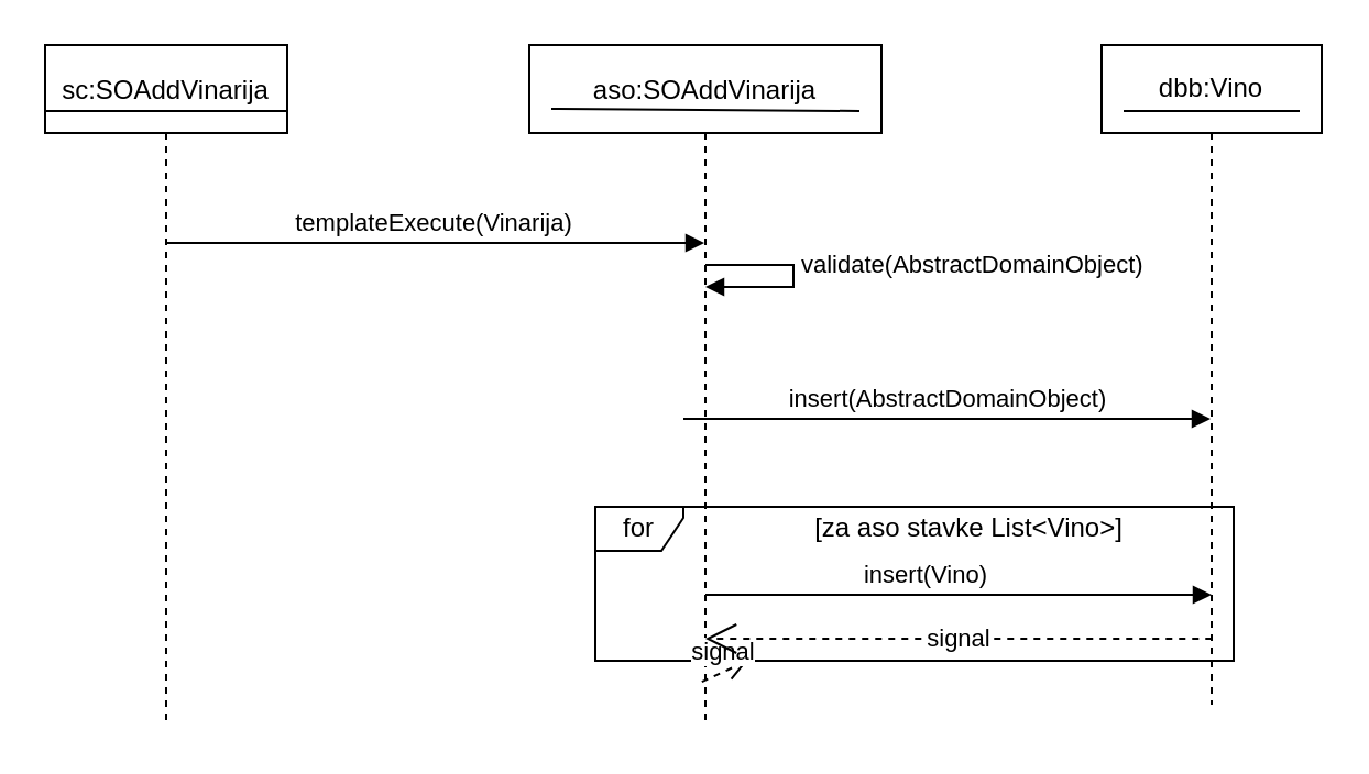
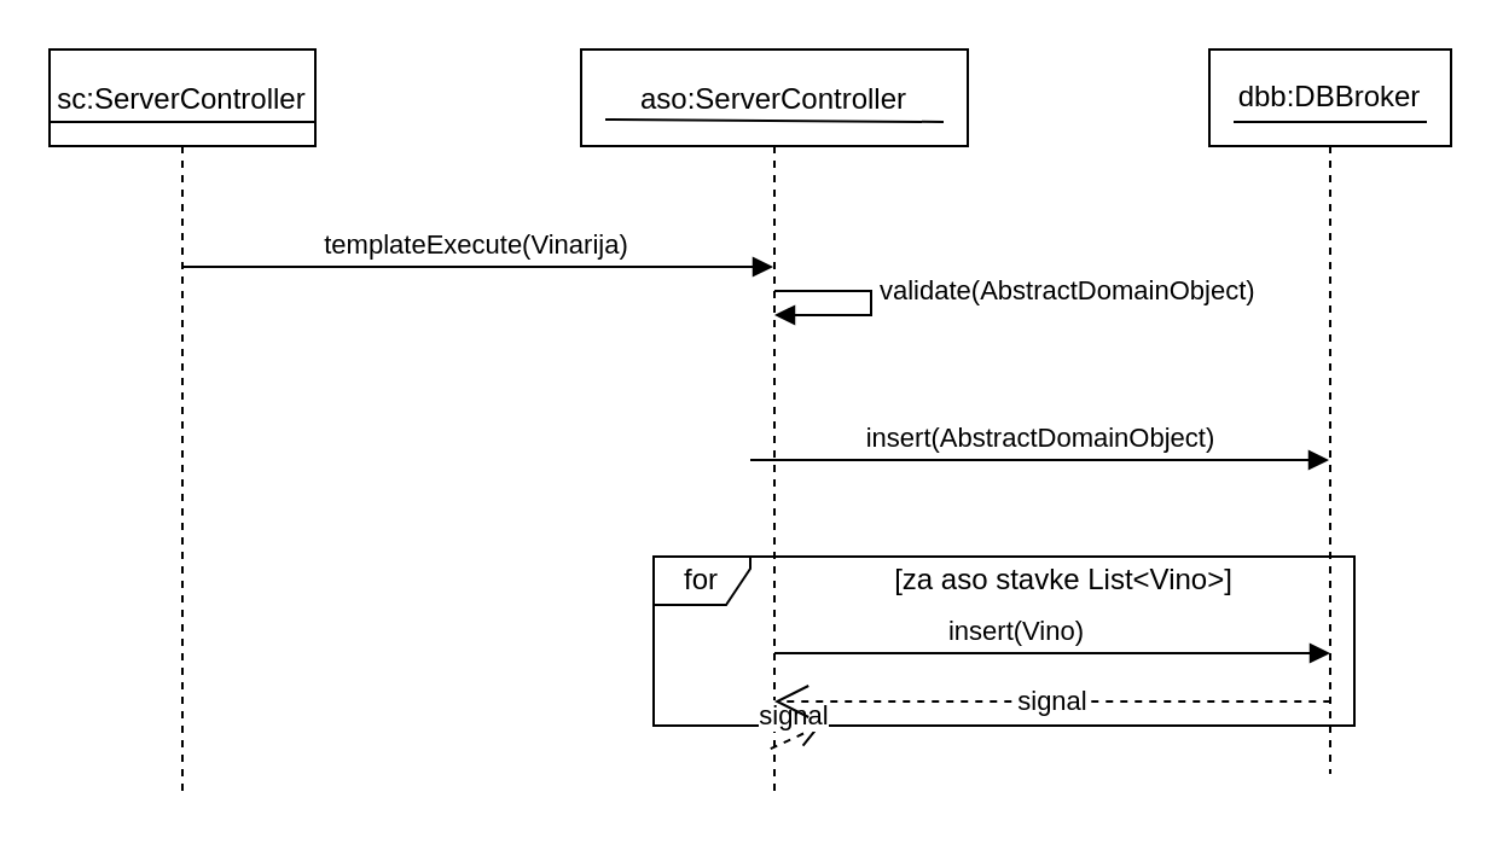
  <mxCell id="0" />
  <mxCell id="1" parent="0" />
- <mxCell id="2" value="sc:SOAddVinarija" style="shape=umlLifeline;perimeter=lifelinePerimeter;container=1;collapsible=0;recursiveResize=0;rounded=0;shadow=0;strokeWidth=1;" parent="1" vertex="1"><mxGeometry x="20" y="20" width="110" height="310" as="geometry" /></mxCell>
- <mxCell id="3" value="aso:SOAddVinarija" style="shape=umlLifeline;perimeter=lifelinePerimeter;container=1;collapsible=0;recursiveResize=0;rounded=0;shadow=0;strokeWidth=1;" parent="1" vertex="1"><mxGeometry x="240" y="20" width="160" height="310" as="geometry" /></mxCell>
+ <mxCell id="2" value="sc:ServerController" style="shape=umlLifeline;perimeter=lifelinePerimeter;container=1;collapsible=0;recursiveResize=0;rounded=0;shadow=0;strokeWidth=1;" parent="1" vertex="1"><mxGeometry x="20" y="20" width="110" height="310" as="geometry" /></mxCell>
+ <mxCell id="3" value="aso:ServerController" style="shape=umlLifeline;perimeter=lifelinePerimeter;container=1;collapsible=0;recursiveResize=0;rounded=0;shadow=0;strokeWidth=1;" parent="1" vertex="1"><mxGeometry x="240" y="20" width="160" height="310" as="geometry" /></mxCell>
  <mxCell id="4" value="validate(AbstractDomainObject)" style="edgeStyle=orthogonalEdgeStyle;html=1;align=left;spacingLeft=2;endArrow=block;rounded=0;" parent="3" edge="1"><mxGeometry x="-0.111" relative="1" as="geometry"><mxPoint x="80" y="100" as="sourcePoint" /><Array as="points"><mxPoint x="120" y="100" /><mxPoint x="120" y="110" /></Array><mxPoint x="80" y="110" as="targetPoint" /><mxPoint as="offset" /></mxGeometry></mxCell>
  <mxCell id="5" value="templateExecute(Vinarija)" style="verticalAlign=bottom;endArrow=block;shadow=0;strokeWidth=1;" parent="1" target="3" edge="1"><mxGeometry relative="1" as="geometry"><mxPoint x="75" y="110" as="sourcePoint" /><mxPoint x="305" y="110" as="targetPoint" /></mxGeometry></mxCell>
- <mxCell id="6" value="dbb:Vino" style="shape=umlLifeline;perimeter=lifelinePerimeter;whiteSpace=wrap;html=1;container=1;collapsible=0;recursiveResize=0;outlineConnect=0;" parent="1" vertex="1"><mxGeometry x="500" y="20" width="100" height="300" as="geometry" /></mxCell>
+ <mxCell id="6" value="dbb:DBBroker" style="shape=umlLifeline;perimeter=lifelinePerimeter;whiteSpace=wrap;html=1;container=1;collapsible=0;recursiveResize=0;outlineConnect=0;" parent="1" vertex="1"><mxGeometry x="500" y="20" width="100" height="300" as="geometry" /></mxCell>
  <mxCell id="7" value="" style="endArrow=none;html=1;rounded=0;" parent="1" edge="1"><mxGeometry width="50" height="50" relative="1" as="geometry"><mxPoint x="20" y="47" as="sourcePoint" /><mxPoint x="130" y="50" as="targetPoint" /><Array as="points"><mxPoint x="20" y="50" /><mxPoint x="30" y="50" /></Array></mxGeometry></mxCell>
  <mxCell id="8" value="" style="endArrow=none;html=1;rounded=0;" parent="1" edge="1"><mxGeometry width="50" height="50" relative="1" as="geometry"><mxPoint x="550" y="50" as="sourcePoint" /><mxPoint x="550" y="50" as="targetPoint" /><Array as="points"><mxPoint x="510" y="50" /><mxPoint x="590" y="50" /></Array></mxGeometry></mxCell>
  <mxCell id="9" value="insert(AbstractDomainObject)" style="html=1;verticalAlign=bottom;endArrow=block;rounded=0;" parent="1" target="6" edge="1"><mxGeometry x="0.002" width="80" relative="1" as="geometry"><mxPoint x="310" y="190" as="sourcePoint" /><mxPoint x="340" y="250" as="targetPoint" /><Array as="points"><mxPoint x="430" y="190" /></Array><mxPoint as="offset" /></mxGeometry></mxCell>
  <mxCell id="10" value="" style="endArrow=none;html=1;rounded=0;" parent="1" edge="1"><mxGeometry width="50" height="50" relative="1" as="geometry"><mxPoint x="250" y="49" as="sourcePoint" /><mxPoint x="390" y="50" as="targetPoint" /></mxGeometry></mxCell>
  <mxCell id="11" value="for" style="shape=umlFrame;whiteSpace=wrap;html=1;width=40;height=20;" parent="1" vertex="1"><mxGeometry x="270" y="230" width="290" height="70" as="geometry" /></mxCell>
  <mxCell id="12" value="[za aso stavke List&amp;lt;Vino&amp;gt;]" style="text;html=1;strokeColor=none;fillColor=none;align=center;verticalAlign=middle;whiteSpace=wrap;rounded=0;" parent="1" vertex="1"><mxGeometry x="330" y="230" width="220" height="20" as="geometry" /></mxCell>
  <mxCell id="13" value="insert(Vino)" style="html=1;verticalAlign=bottom;endArrow=block;rounded=0;" parent="1" edge="1"><mxGeometry x="0.409" width="80" relative="1" as="geometry"><mxPoint x="530" y="270" as="sourcePoint" /><mxPoint x="550" y="270" as="targetPoint" /><Array as="points"><mxPoint x="530" y="270" /><mxPoint x="320" y="270" /><mxPoint x="550" y="270" /></Array><mxPoint as="offset" /></mxGeometry></mxCell>
  <mxCell id="14" value="signal" style="html=1;verticalAlign=bottom;endArrow=open;dashed=1;endSize=8;rounded=0;exitX=0.49;exitY=0.934;exitDx=0;exitDy=0;exitPerimeter=0;" parent="1" source="3" target="11" edge="1"><mxGeometry relative="1" as="geometry"><mxPoint x="340" y="230" as="sourcePoint" /><mxPoint x="260" y="230" as="targetPoint" /></mxGeometry></mxCell>
  <mxCell id="15" value="signal" style="endArrow=open;endSize=12;dashed=1;html=1;rounded=0;exitX=0.966;exitY=0.857;exitDx=0;exitDy=0;exitPerimeter=0;" parent="1" source="11" edge="1"><mxGeometry width="160" relative="1" as="geometry"><mxPoint x="220" y="230" as="sourcePoint" /><mxPoint x="320" y="290" as="targetPoint" /></mxGeometry></mxCell>
